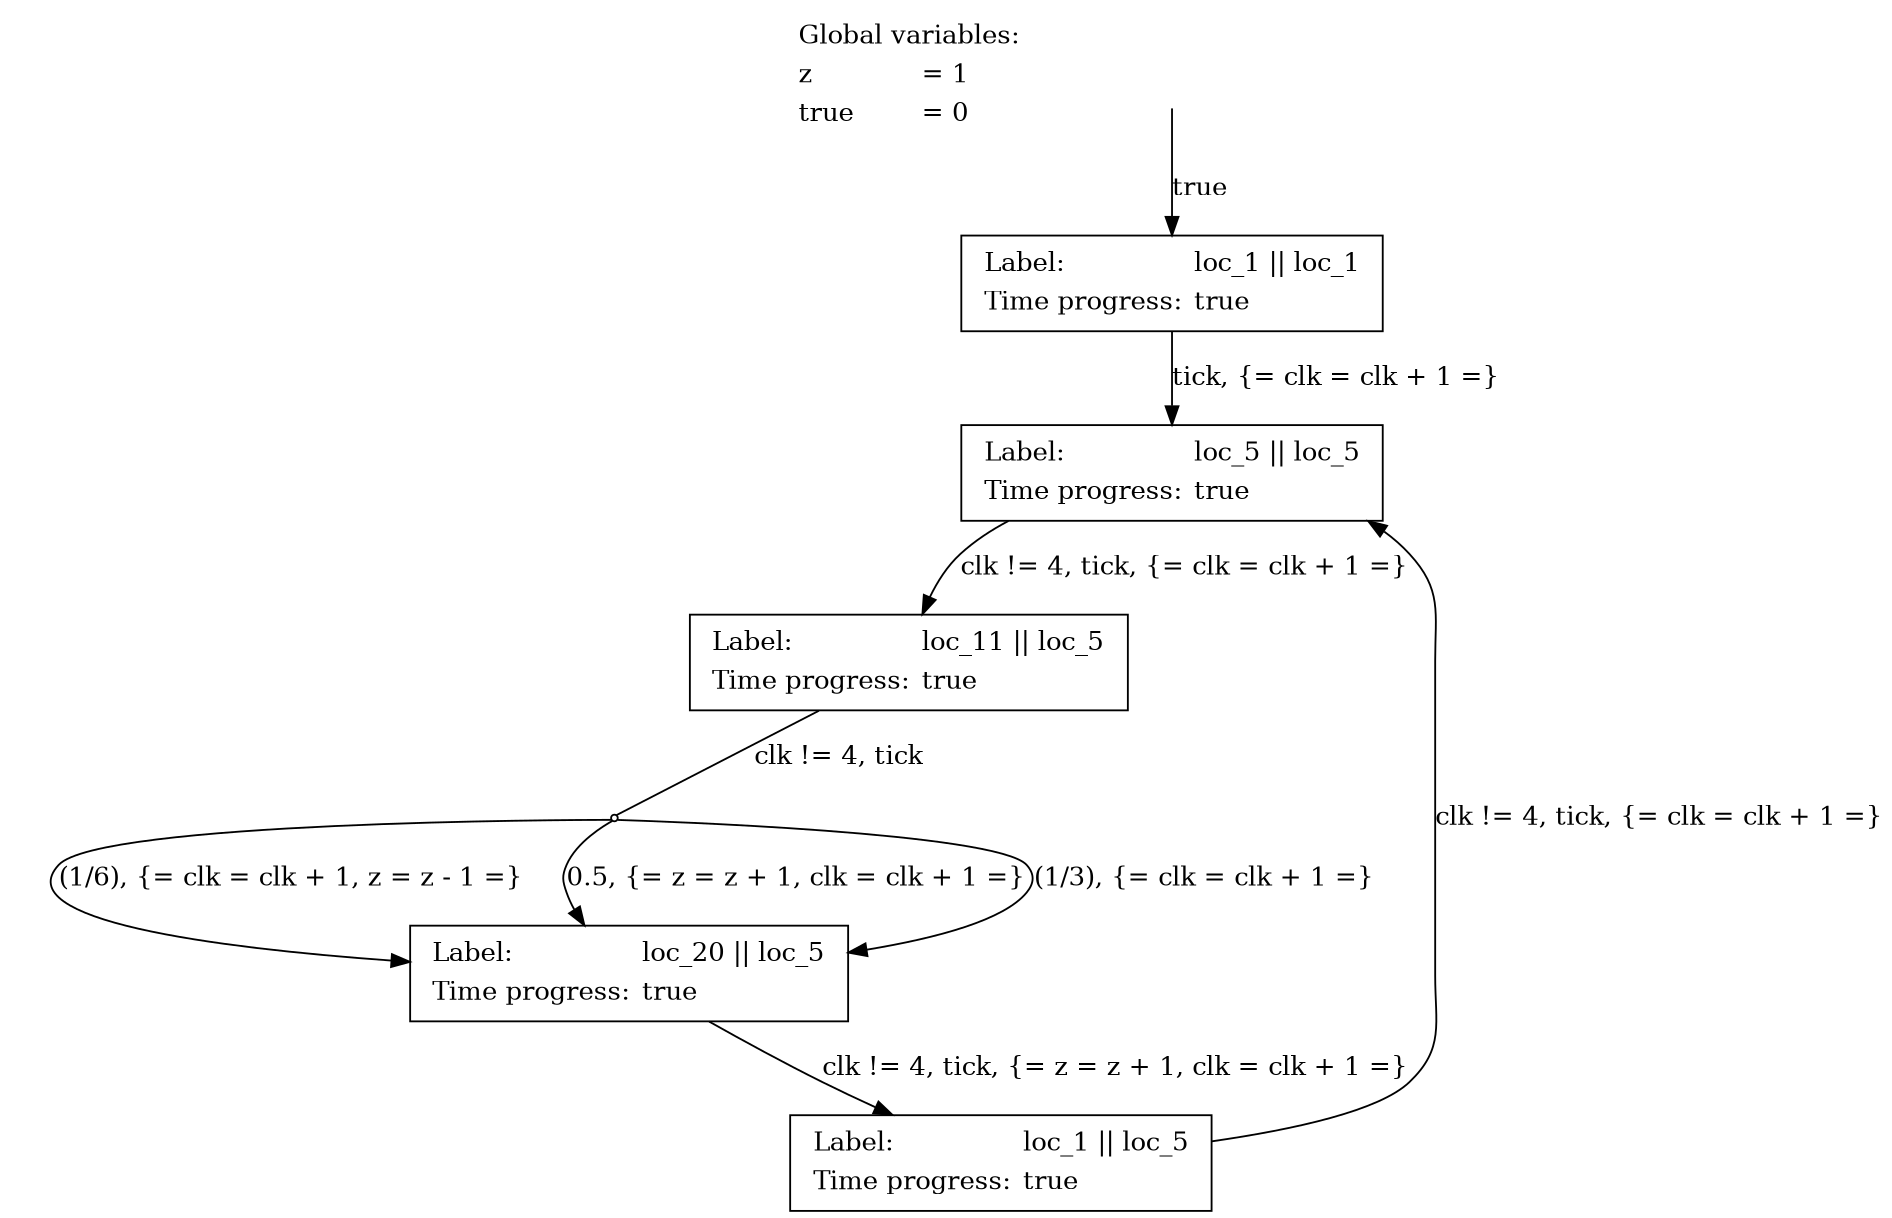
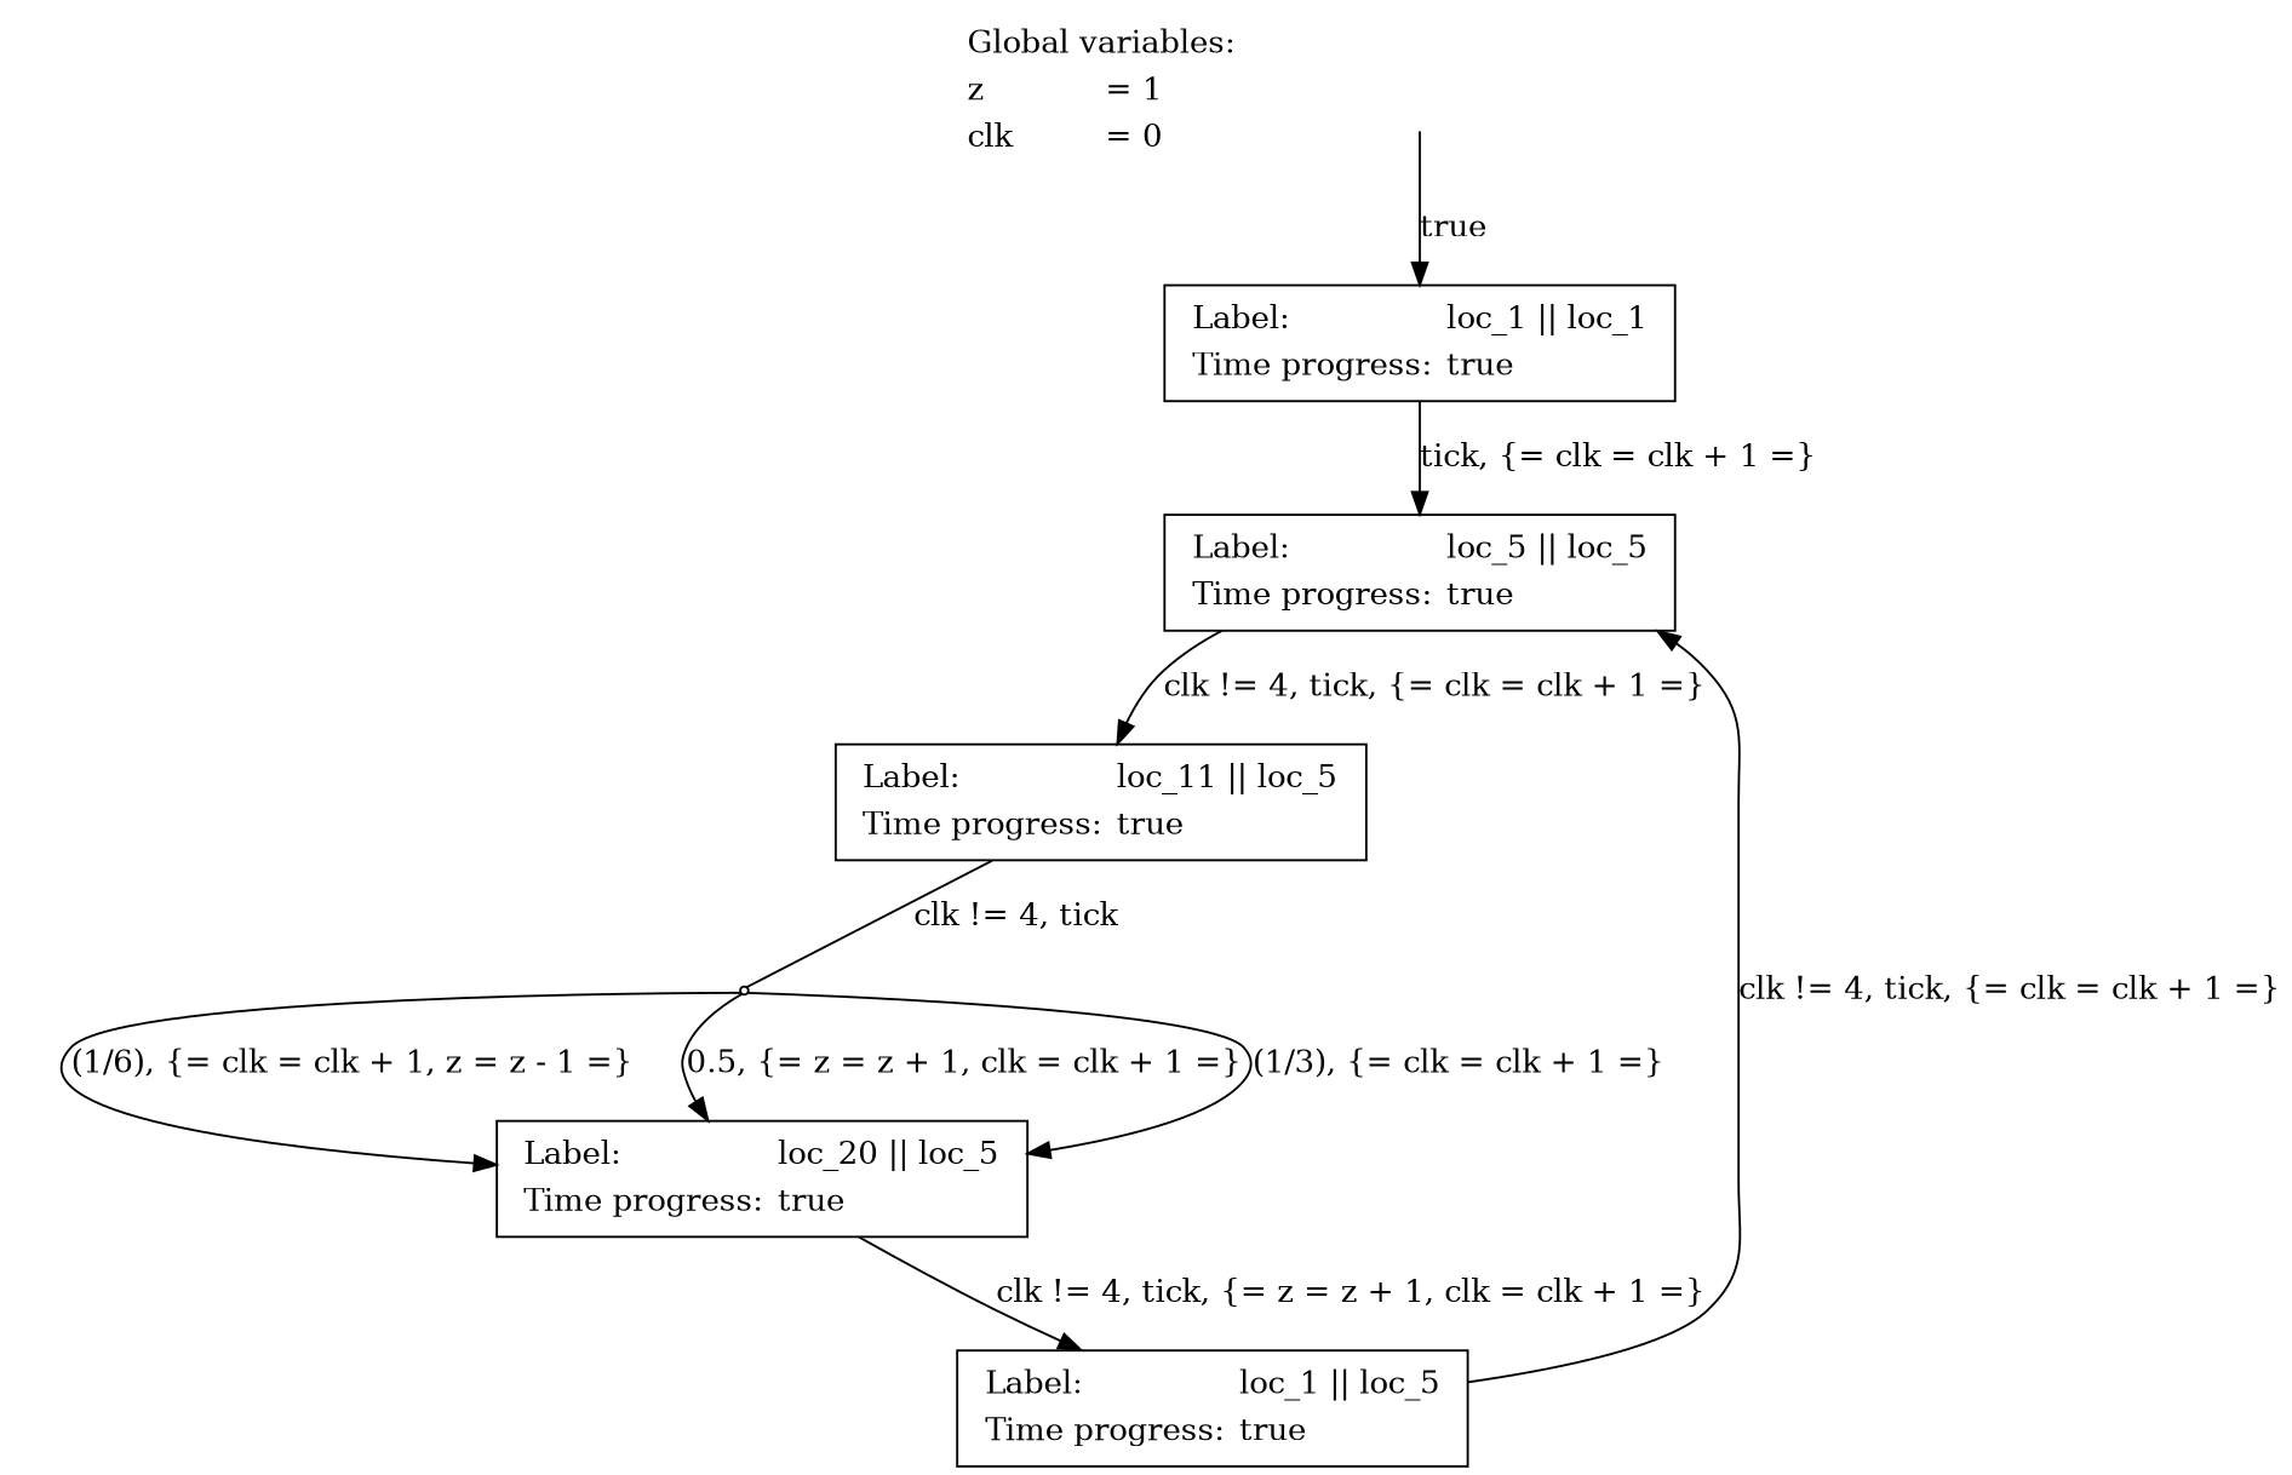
  digraph {
    rankdir=TB
    node [fillcolor=white shape=box style=filled]
-   n1 [fillcolor=transparent label=<<table border="0"><tr><td align="left" valign="top" colspan="2">Global variables:</td></tr><tr><td align="left" valign="top">z</td><td align="left" valign="top" balign="left">= 1</td></tr><tr><td align="left" valign="top">true</td><td align="left" valign="top" balign="left">= 0</td></tr></table>> shape=plaintext]
+   n1 [fillcolor=transparent label=<<table border="0"><tr><td align="left" valign="top" colspan="2">Global variables:</td></tr><tr><td align="left" valign="top">z</td><td align="left" valign="top" balign="left">= 1</td></tr><tr><td align="left" valign="top">clk</td><td align="left" valign="top" balign="left">= 0</td></tr></table>> shape=plaintext]
    n2 [label=<<table border="0"><tr><td align="left" valign="top">Label:</td><td align="left" valign="top" balign="left">loc_1 || loc_1</td></tr><tr><td align="left" valign="top">Time progress:</td><td align="left" valign="top" balign="left">true</td></tr></table>>]
    n3 [label=<<table border="0"><tr><td align="left" valign="top">Label:</td><td align="left" valign="top" balign="left">loc_5 || loc_5</td></tr><tr><td align="left" valign="top">Time progress:</td><td align="left" valign="top" balign="left">true</td></tr></table>>]
    n4 [label=<<table border="0"><tr><td align="left" valign="top">Label:</td><td align="left" valign="top" balign="left">loc_11 || loc_5</td></tr><tr><td align="left" valign="top">Time progress:</td><td align="left" valign="top" balign="left">true</td></tr></table>>]
    i0 [shape=point]
    n6 [label=<<table border="0"><tr><td align="left" valign="top">Label:</td><td align="left" valign="top" balign="left">loc_20 || loc_5</td></tr><tr><td align="left" valign="top">Time progress:</td><td align="left" valign="top" balign="left">true</td></tr></table>>]
    n7 [label=<<table border="0"><tr><td align="left" valign="top">Label:</td><td align="left" valign="top" balign="left">loc_1 || loc_5</td></tr><tr><td align="left" valign="top">Time progress:</td><td align="left" valign="top" balign="left">true</td></tr></table>>]
    _____initial5 [shape=none style=invisible]
    n2 -> n3 [label=<tick, {= clk = clk + 1 =}<br align="left" />>]
    n3 -> n4 [label=<clk != 4, tick, {= clk = clk + 1 =}<br align="left" />>]
    n4 -> i0 [arrowhead=none label=<clk != 4, tick<br align="left" />>]
    i0 -> n6 [label=<(1/6), {= clk = clk + 1, z = z - 1 =}<br align="left" />>]
    i0 -> n6 [label=<0.5, {= z = z + 1, clk = clk + 1 =}<br align="left" />>]
    i0 -> n6 [label=<(1/3), {= clk = clk + 1 =}<br align="left" />>]
    n6 -> n7 [label=<clk != 4, tick, {= z = z + 1, clk = clk + 1 =}<br align="left" />>]
    n7 -> n3 [label=<clk != 4, tick, {= clk = clk + 1 =}<br align="left" />>]
    _____initial5 -> n2 [label=<true<br align="left" />>]
  }
